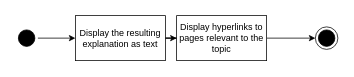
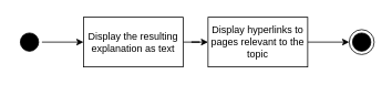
  <mxCell id="0" />
  <mxCell id="1" parent="0" />
  <mxCell id="2" style="edgeStyle=orthogonalEdgeStyle;rounded=0;orthogonalLoop=1;jettySize=auto;html=1;" edge="1" parent="1" source="3" target="6"><mxGeometry relative="1" as="geometry" /></mxCell>
  <mxCell id="3" value="" style="ellipse;html=1;shape=startState;fillColor=#000000;strokeColor=#000000;" parent="1" vertex="1"><mxGeometry x="20" y="35" width="30" height="30" as="geometry" /></mxCell>
  <mxCell id="4" value="" style="ellipse;html=1;shape=endState;fillColor=#000000;strokeColor=#000000;" parent="1" vertex="1"><mxGeometry x="420" y="35" width="30" height="30" as="geometry" /></mxCell>
  <mxCell id="5" value="" style="edgeStyle=orthogonalEdgeStyle;rounded=0;orthogonalLoop=1;jettySize=auto;html=1;" parent="1" source="6" target="8" edge="1"><mxGeometry relative="1" as="geometry" /></mxCell>
  <mxCell id="6" value="Display the resulting explanation as text" style="rounded=0;whiteSpace=wrap;html=1;" parent="1" vertex="1"><mxGeometry x="100" y="20" width="120" height="60" as="geometry" /></mxCell>
  <mxCell id="7" style="edgeStyle=orthogonalEdgeStyle;rounded=0;orthogonalLoop=1;jettySize=auto;html=1;" edge="1" parent="1" source="8" target="4"><mxGeometry relative="1" as="geometry" /></mxCell>
- <mxCell id="8" value="Display hyperlinks to pages relevant to the topic" style="rounded=0;whiteSpace=wrap;html=1;" parent="1" vertex="1"><mxGeometry x="235" y="20" width="120" height="60" as="geometry" /></mxCell>
+ <mxCell id="8" value="Display hyperlinks to pages relevant to the topic" style="rounded=0;whiteSpace=wrap;html=1;" parent="1" vertex="1"><mxGeometry x="250" y="20" width="120" height="60" as="geometry" /></mxCell>
